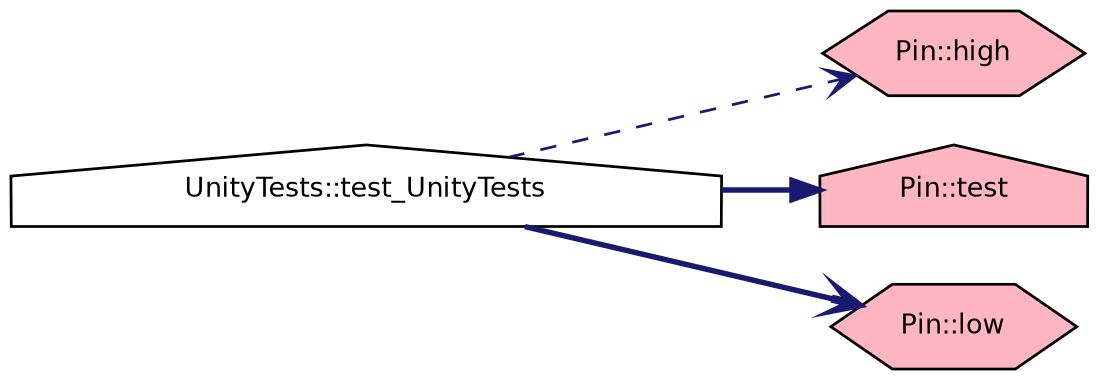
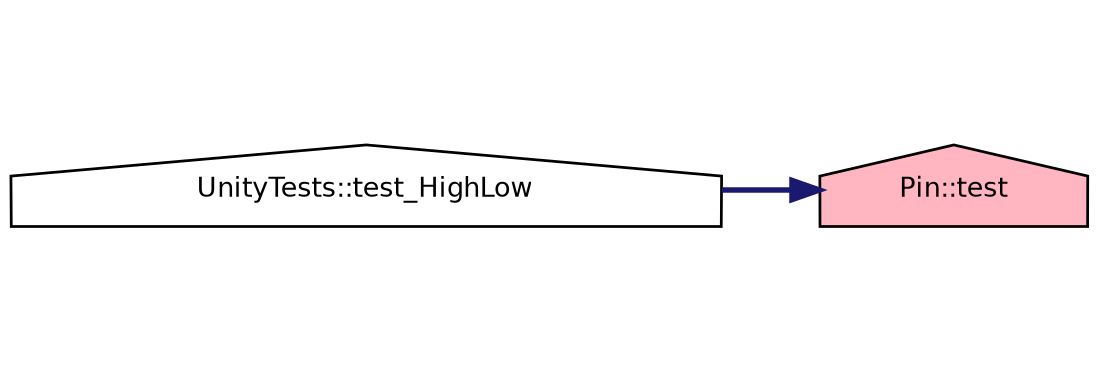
  digraph {
    rankdir=LR
    node [color=black fillcolor=lightpink fontname=Helvetica fontsize=10 shape=house style=filled]
    edge [arrowhead=vee color=midnightblue fontname=Helvetica fontsize=10 labelfontname=Helvetica labelfontsize=10 style=bold]
-   n1 [fillcolor=white fontcolor=black height=0.2 label="UnityTests::test_UnityTests" width=0.4]
-   n2 [height=0.2 label="Pin::high" shape=hexagon width=0.4]
+   n1 [fillcolor=white fontcolor=black height=0.2 label="UnityTests::test_HighLow" width=0.4]
    n3 [height=0.2 label="Pin::test" width=0.4]
-   n4 [height=0.2 label="Pin::low" shape=hexagon width=0.4]
-   n1 -> n2 [style=dashed]
    n1 -> n3 [arrowhead=normal]
-   n1 -> n4
  }
